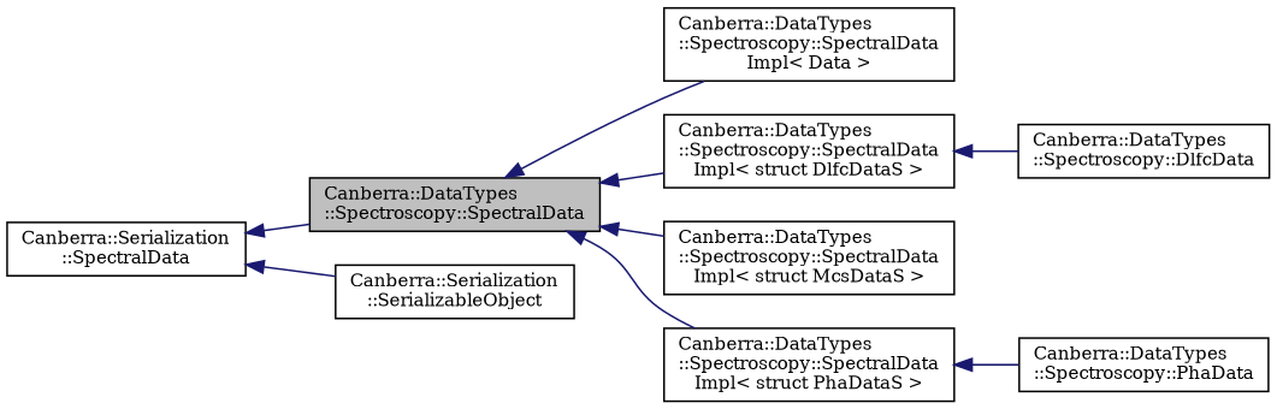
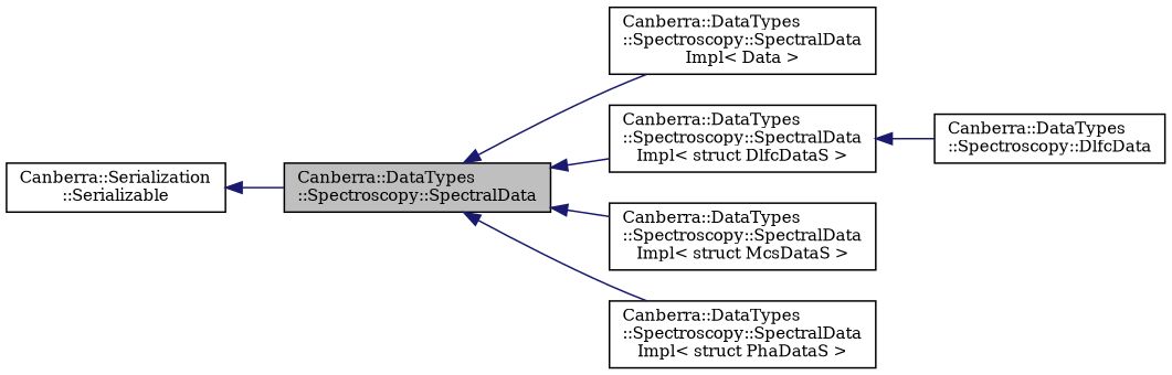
  digraph {
    fontname="DejaVu Serif"
    rankdir=LR
    node [color=black fillcolor=white fontname="DejaVu Serif" fontsize=10 shape=record style=filled]
    edge [color=midnightblue dir=back fontname="DejaVu Serif" fontsize=10 labelfontname=Helvetica labelfontsize=10 style=solid]
    n1 [fillcolor=grey75 fontcolor=black height=0.2 label="Canberra::DataTypes\l::Spectroscopy::SpectralData" width=0.4]
    n2 [height=0.2 label="Canberra::DataTypes\l::Spectroscopy::SpectralData\lImpl\< Data \>" width=0.4]
    n3 [height=0.2 label="Canberra::DataTypes\l::Spectroscopy::SpectralData\lImpl\< struct DlfcDataS \>" width=0.4]
    n4 [height=0.2 label="Canberra::DataTypes\l::Spectroscopy::SpectralData\lImpl\< struct McsDataS \>" width=0.4]
    n5 [height=0.2 label="Canberra::DataTypes\l::Spectroscopy::SpectralData\lImpl\< struct PhaDataS \>" width=0.4]
    n6 [height=0.2 label="Canberra::DataTypes\l::Spectroscopy::DlfcData" width=0.4]
-   n7 [height=0.2 label="Canberra::DataTypes\l::Spectroscopy::PhaData" width=0.4]
-   n8 [height=0.2 label="Canberra::Serialization\l::SerializableObject" width=0.4]
-   n9 [height=0.2 label="Canberra::Serialization\l::SpectralData" width=0.4]
+   n9 [height=0.2 label="Canberra::Serialization\l::Serializable" width=0.4]
    n1 -> n2
    n1 -> n3
    n1 -> n4
    n1 -> n5
    n3 -> n6
-   n5 -> n7
    n9 -> n1
-   n9 -> n8
  }
